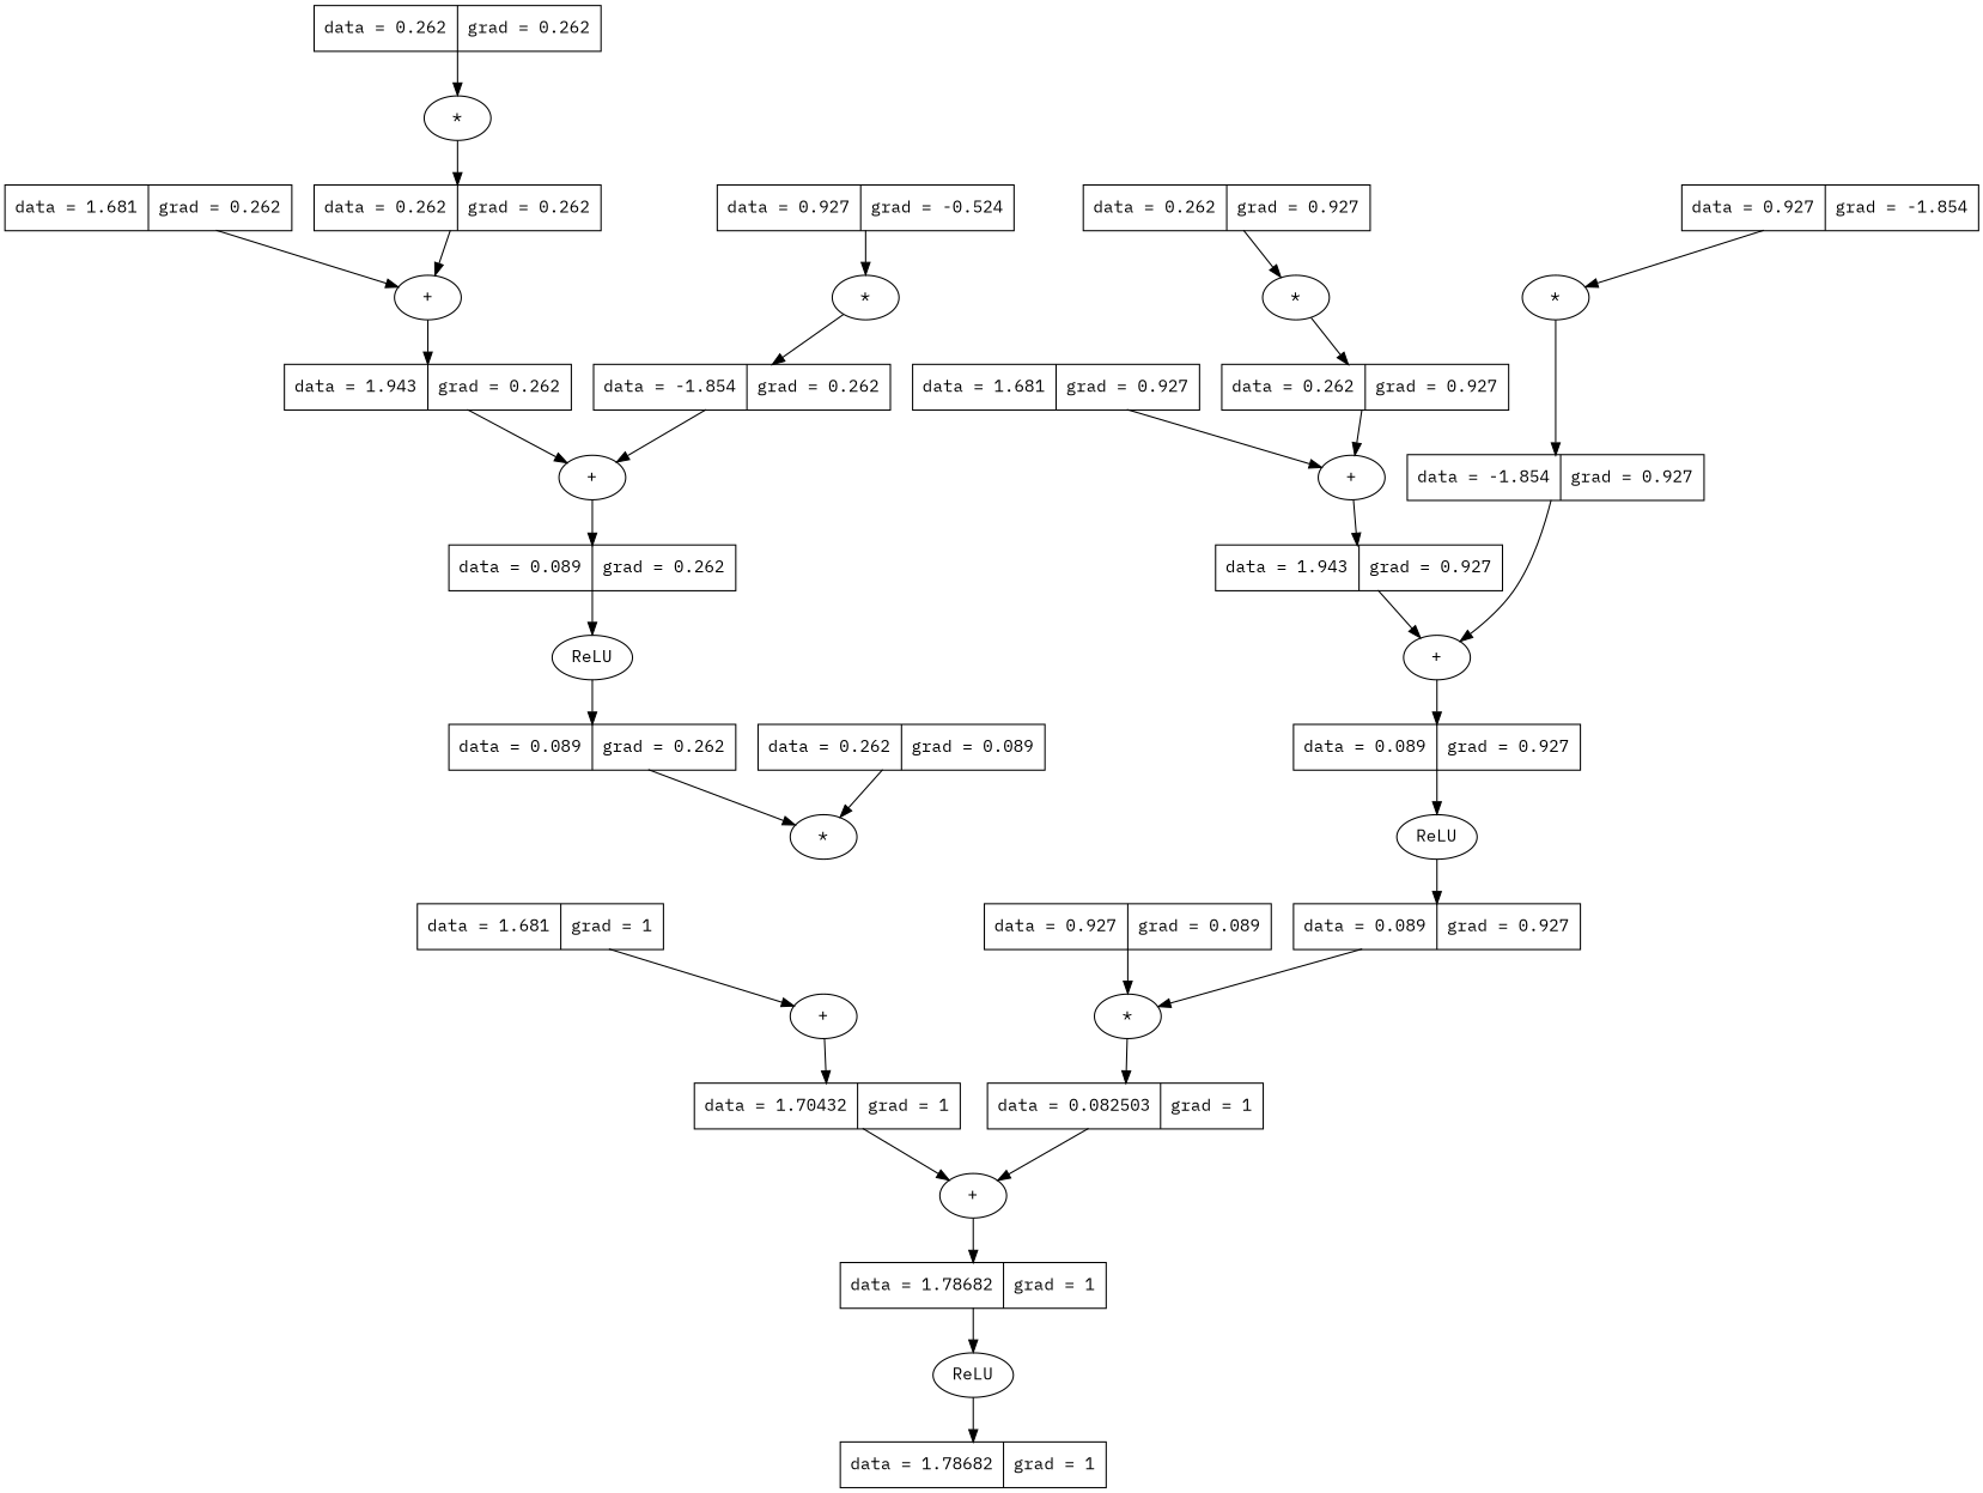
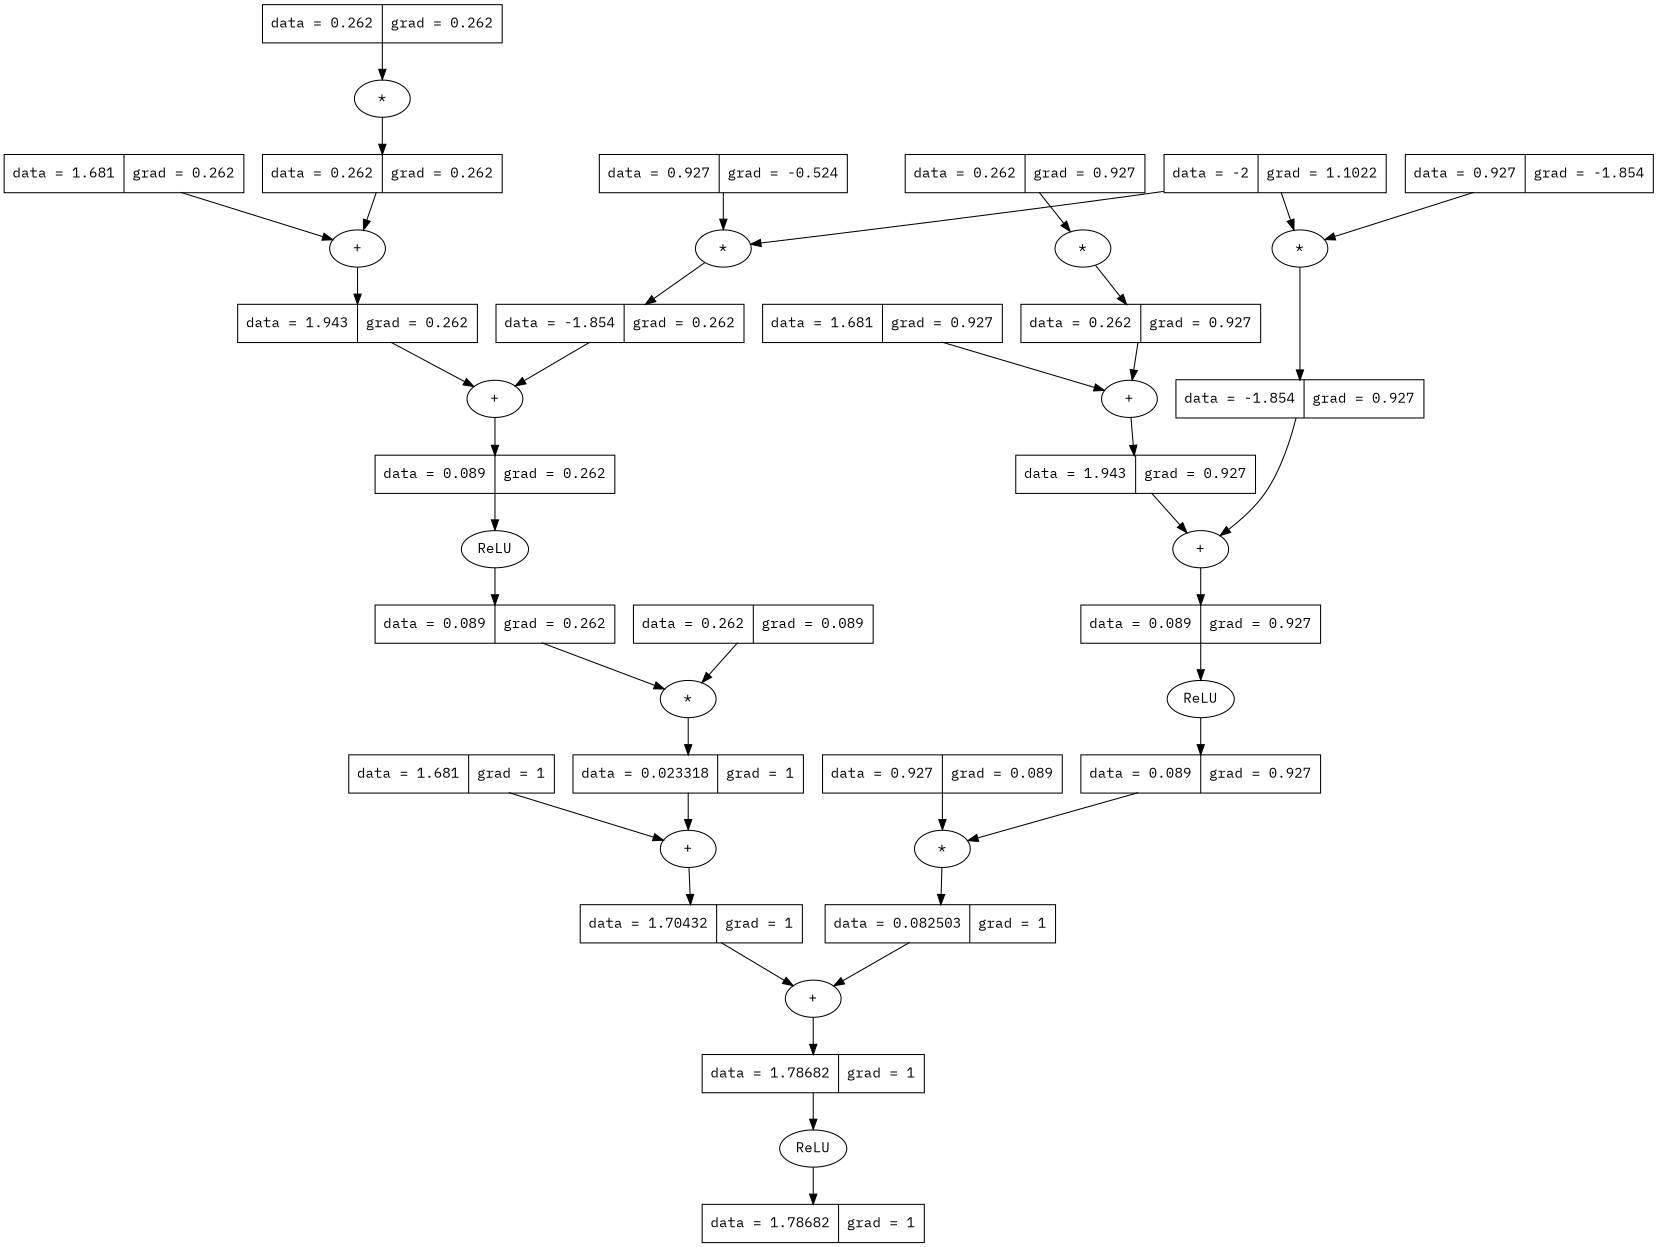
  digraph {
    fontname="IBM Plex Mono"
    rankdir=TB
    node [fontname="IBM Plex Mono" shape=record]
    edge [fontname="IBM Plex Mono"]
    n1 [label="*" shape=""]
    n2 [label=" data = 0.262 | grad = 0.262 "]
    n3 [label="*" shape=""]
    n4 [label=" data = 0.262 | grad = 0.927 "]
+   n5 [label=" data = -2 | grad = 1.1022 "]
    n6 [label="*" shape=""]
    n7 [label="*" shape=""]
    n8 [label=" data = -1.854 | grad = 0.262 "]
    n9 [label=" data = -1.854 | grad = 0.927 "]
    n10 [label=" data = 1.681 | grad = 0.262 "]
    n11 [label="+" shape=""]
    n12 [label=" data = 1.943 | grad = 0.262 "]
    n13 [label=" data = 0.262 | grad = 0.262 "]
    n14 [label=" data = 0.927 | grad = -0.524 "]
    n15 [label=" data = 1.681 | grad = 0.927 "]
    n16 [label="+" shape=""]
    n17 [label=" data = 1.943 | grad = 0.927 "]
    n18 [label=" data = 0.262 | grad = 0.927 "]
    n19 [label=" data = 0.927 | grad = -1.854 "]
    n20 [label=" data = 1.681 | grad = 1 "]
    n21 [label="+" shape=""]
    n22 [label=" data = 1.70432 | grad = 1 "]
    n23 [label=" data = 0.262 | grad = 0.089 "]
    n24 [label="*" shape=""]
+   n25 [label=" data = 0.023318 | grad = 1 "]
    n26 [label=" data = 0.927 | grad = 0.089 "]
    n27 [label="*" shape=""]
    n28 [label=" data = 0.082503 | grad = 1 "]
    n29 [label="+" shape=""]
    n30 [label=" data = 0.089 | grad = 0.262 "]
    n31 [label=ReLU shape=""]
    n32 [label=" data = 0.089 | grad = 0.262 "]
    n33 [label="+" shape=""]
    n34 [label=" data = 0.089 | grad = 0.927 "]
    n35 [label=ReLU shape=""]
    n36 [label=" data = 0.089 | grad = 0.927 "]
    n37 [label="+" shape=""]
    n38 [label=" data = 1.78682 | grad = 1 "]
    n39 [label=ReLU shape=""]
    n40 [label=" data = 1.78682 | grad = 1 "]
    n1 -> n2
    n2 -> n11
    n3 -> n4
    n4 -> n16
+   n5 -> n6
+   n5 -> n7
    n6 -> n8
    n7 -> n9
    n8 -> n29
    n9 -> n33
    n10 -> n11
    n11 -> n12
    n12 -> n29
    n13 -> n1
    n14 -> n6
    n15 -> n16
    n16 -> n17
    n17 -> n33
    n18 -> n3
    n19 -> n7
    n20 -> n21
    n21 -> n22
    n22 -> n37
    n23 -> n24
+   n24 -> n25
+   n25 -> n21
    n26 -> n27
    n27 -> n28
    n28 -> n37
    n29 -> n30
    n30 -> n31
    n31 -> n32
    n32 -> n24
    n33 -> n34
    n34 -> n35
    n35 -> n36
    n36 -> n27
    n37 -> n38
    n38 -> n39
    n39 -> n40
  }
